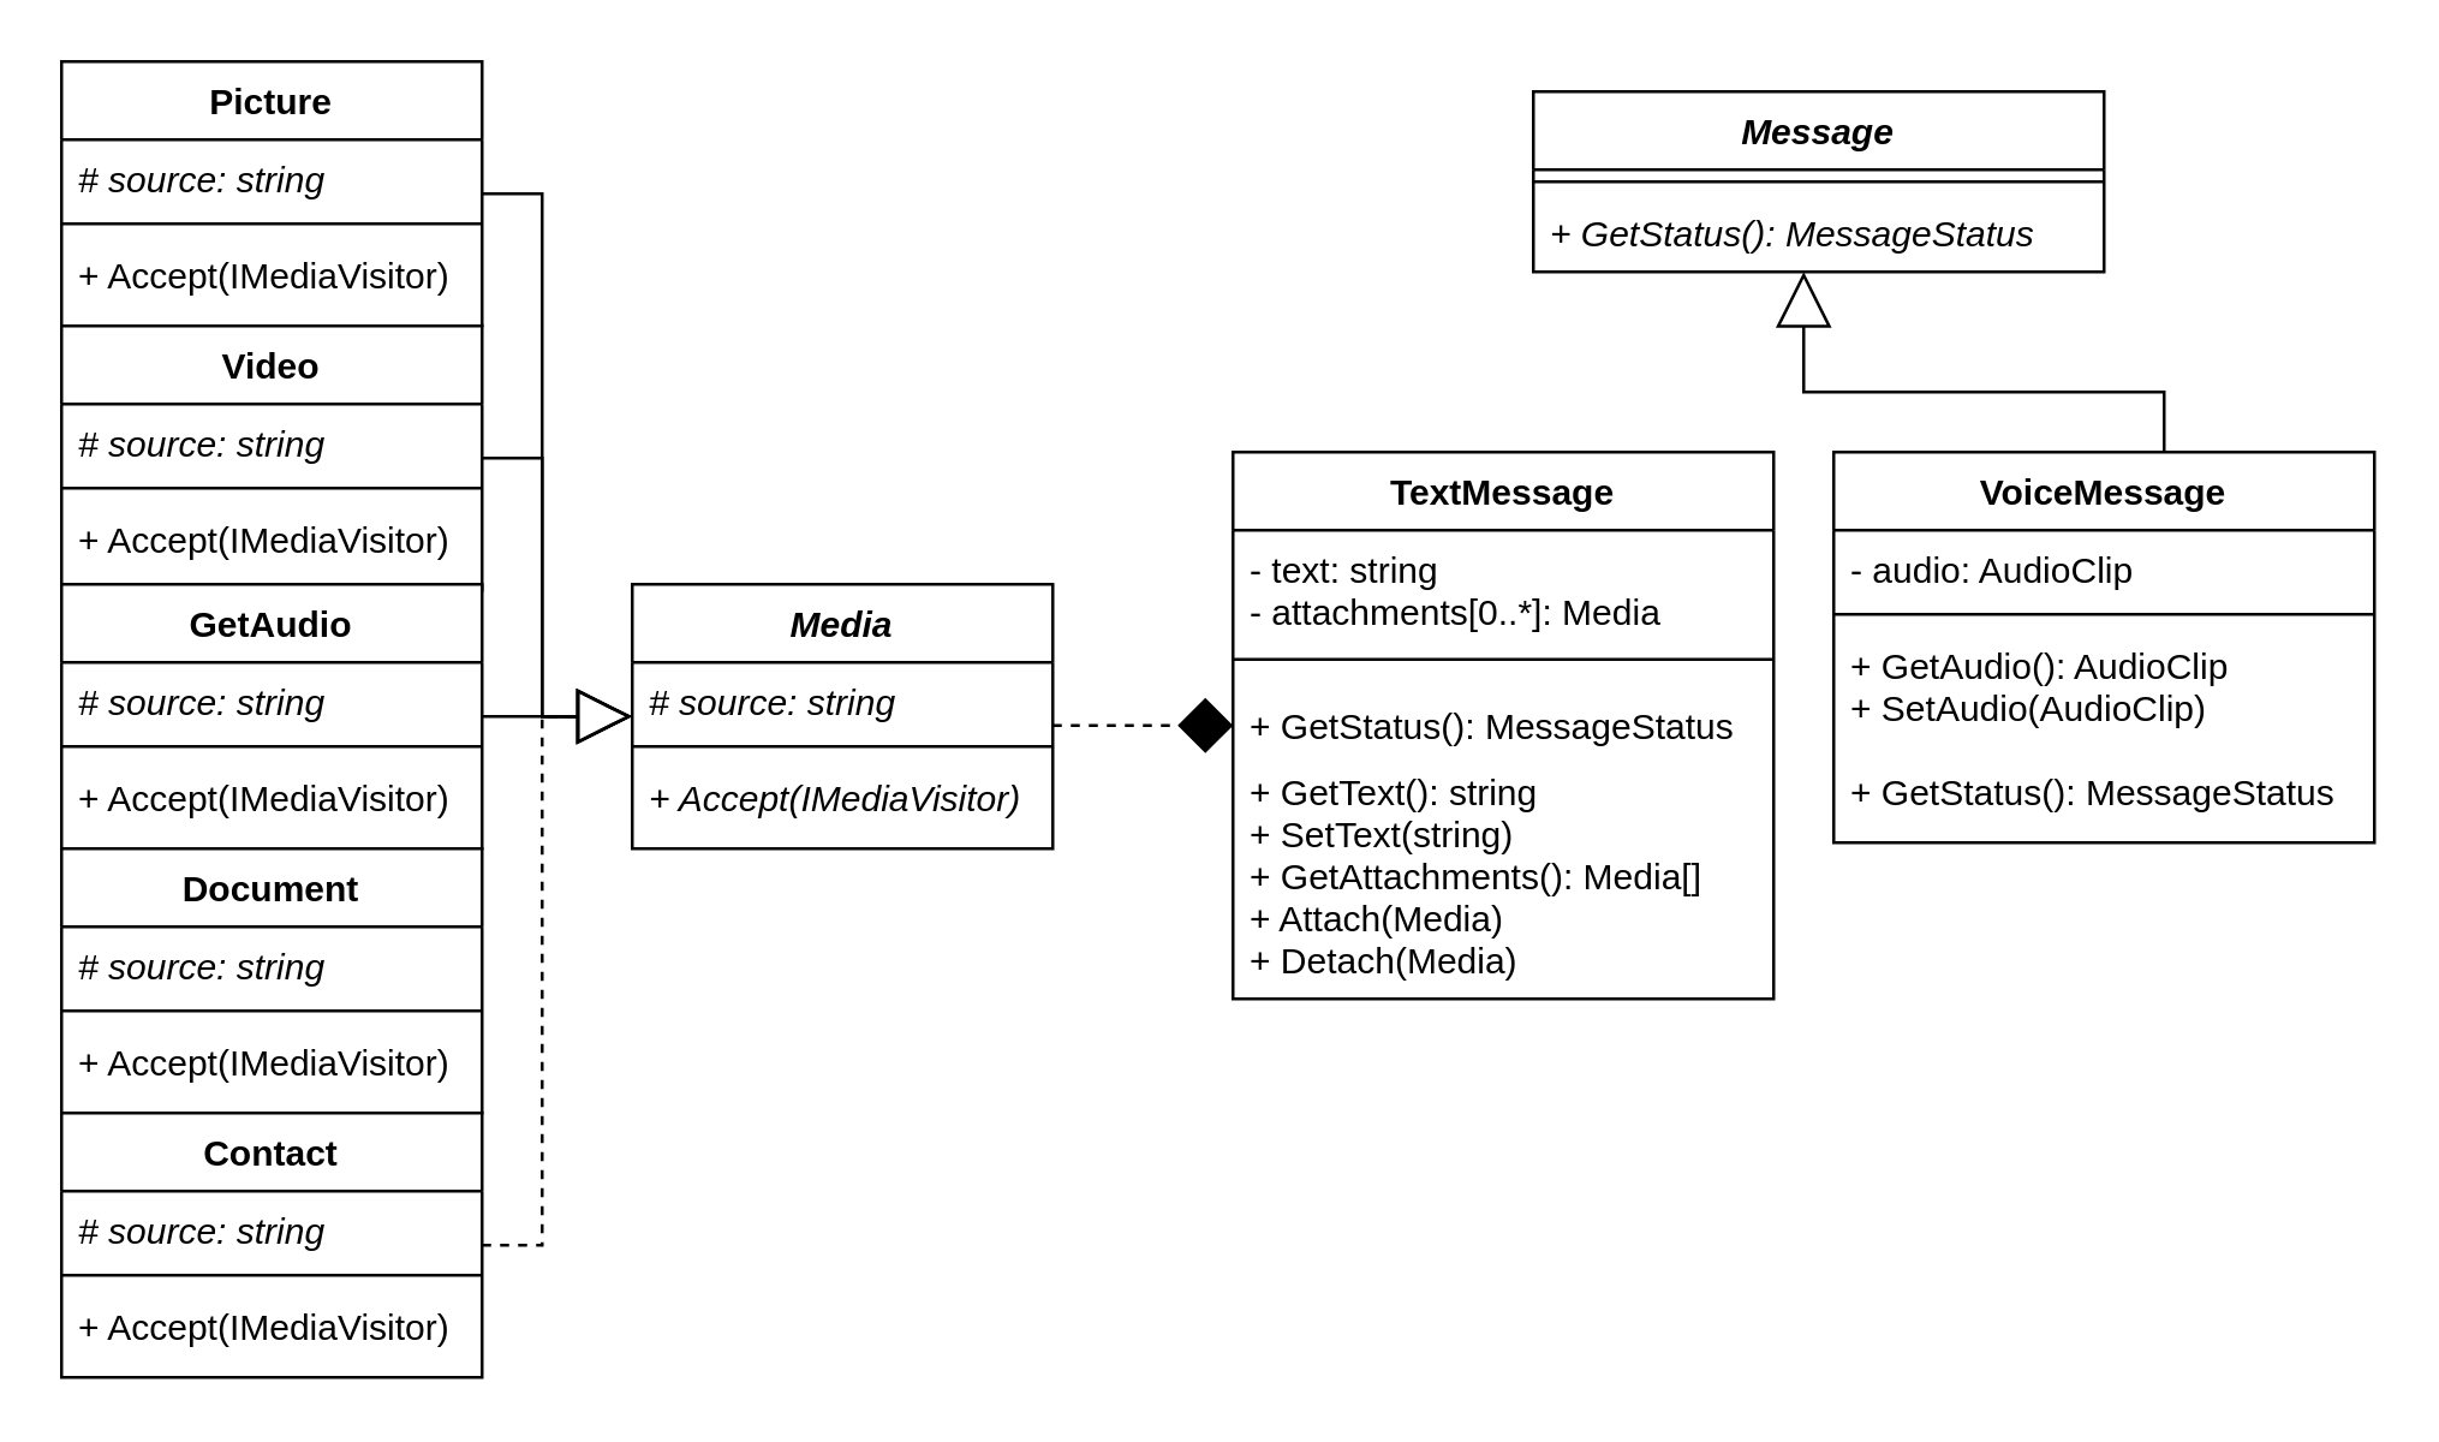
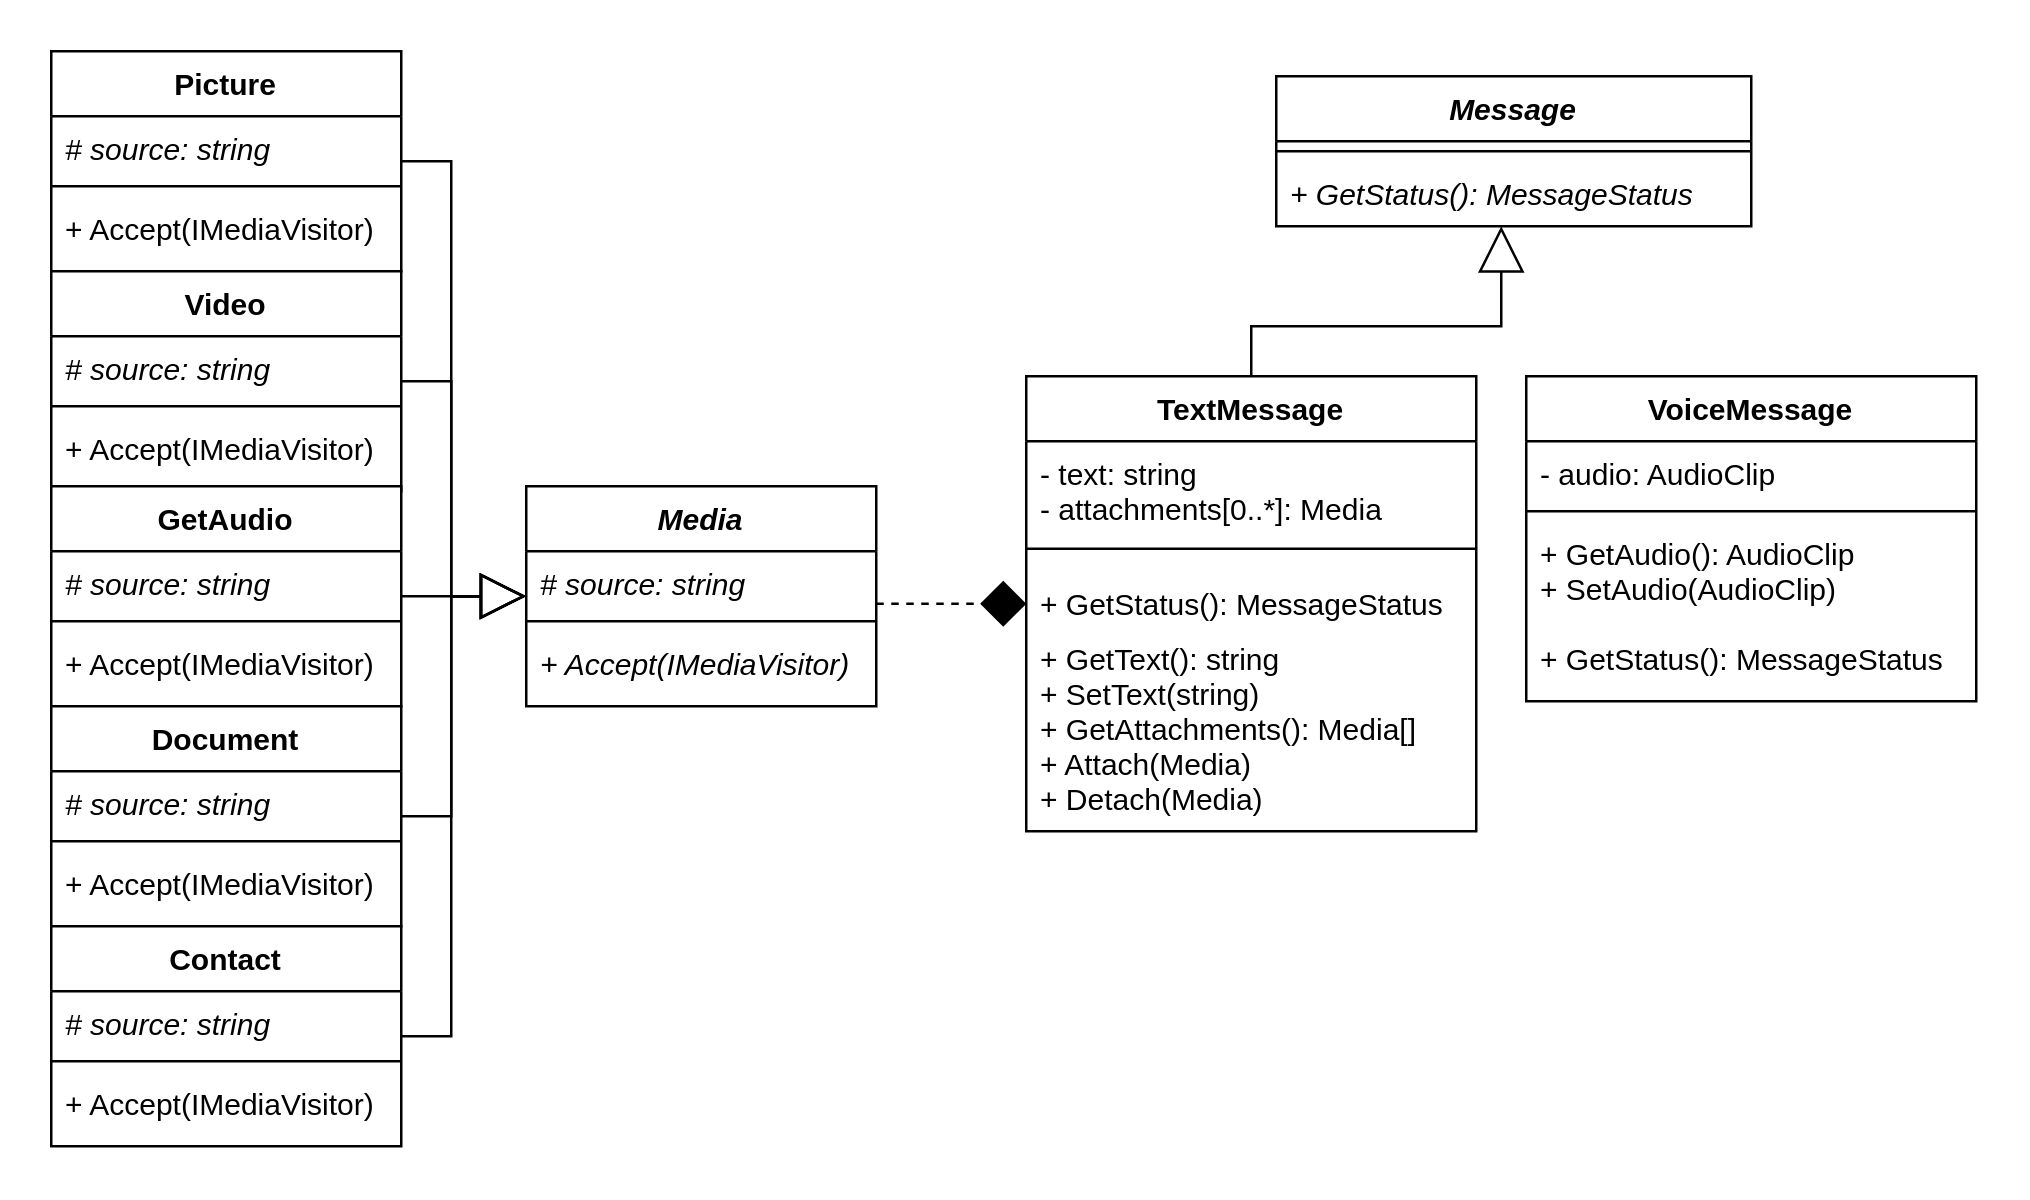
  <mxCell id="0" />
  <mxCell id="1" parent="0" />
+ <mxCell id="2" style="edgeStyle=orthogonalEdgeStyle;rounded=0;orthogonalLoop=1;jettySize=auto;html=1;endArrow=block;endFill=0;endSize=16;" parent="1" source="3" target="14" edge="1"><mxGeometry relative="1" as="geometry"><Array as="points"><mxPoint x="500" y="130" /><mxPoint x="600" y="130" /></Array></mxGeometry></mxCell>
  <mxCell id="3" value="TextMessage" style="swimlane;fontStyle=1;align=center;verticalAlign=top;childLayout=stackLayout;horizontal=1;startSize=26;horizontalStack=0;resizeParent=1;resizeParentMax=0;resizeLast=0;collapsible=1;marginBottom=0;" parent="1" vertex="1"><mxGeometry x="410" y="150" width="180" height="182" as="geometry" /></mxCell>
  <mxCell id="4" value="- text: string&#10;- attachments[0..*]: Media" style="text;strokeColor=none;fillColor=none;align=left;verticalAlign=top;spacingLeft=4;spacingRight=4;overflow=hidden;rotatable=0;points=[[0,0.5],[1,0.5]];portConstraint=eastwest;" parent="3" vertex="1"><mxGeometry y="26" width="180" height="34" as="geometry" /></mxCell>
  <mxCell id="5" value="" style="line;strokeWidth=1;fillColor=none;align=left;verticalAlign=middle;spacingTop=-1;spacingLeft=3;spacingRight=3;rotatable=0;labelPosition=right;points=[];portConstraint=eastwest;" parent="3" vertex="1"><mxGeometry y="60" width="180" height="18" as="geometry" /></mxCell>
  <mxCell id="6" value="+ GetStatus(): MessageStatus" style="text;strokeColor=none;fillColor=none;align=left;verticalAlign=top;spacingLeft=4;spacingRight=4;overflow=hidden;rotatable=0;points=[[0,0.5],[1,0.5]];portConstraint=eastwest;fontStyle=0" parent="3" vertex="1"><mxGeometry y="78" width="180" height="22" as="geometry" /></mxCell>
  <mxCell id="7" value="+ GetText(): string&#10;+ SetText(string)&#10;+ GetAttachments(): Media[]&#10;+ Attach(Media)&#10;+ Detach(Media)" style="text;strokeColor=none;fillColor=none;align=left;verticalAlign=top;spacingLeft=4;spacingRight=4;overflow=hidden;rotatable=0;points=[[0,0.5],[1,0.5]];portConstraint=eastwest;" parent="3" vertex="1"><mxGeometry y="100" width="180" height="82" as="geometry" /></mxCell>
- <mxCell id="8" style="edgeStyle=orthogonalEdgeStyle;rounded=0;orthogonalLoop=1;jettySize=auto;html=1;endArrow=block;endFill=0;endSize=16;" parent="1" source="9" target="14" edge="1"><mxGeometry relative="1" as="geometry"><Array as="points"><mxPoint x="720" y="130" /><mxPoint x="600" y="130" /></Array></mxGeometry></mxCell>
  <mxCell id="9" value="VoiceMessage" style="swimlane;fontStyle=1;align=center;verticalAlign=top;childLayout=stackLayout;horizontal=1;startSize=26;horizontalStack=0;resizeParent=1;resizeParentMax=0;resizeLast=0;collapsible=1;marginBottom=0;" parent="1" vertex="1"><mxGeometry x="610" y="150" width="180" height="130" as="geometry" /></mxCell>
  <mxCell id="10" value="- audio: AudioClip" style="text;strokeColor=none;fillColor=none;align=left;verticalAlign=top;spacingLeft=4;spacingRight=4;overflow=hidden;rotatable=0;points=[[0,0.5],[1,0.5]];portConstraint=eastwest;" parent="9" vertex="1"><mxGeometry y="26" width="180" height="24" as="geometry" /></mxCell>
  <mxCell id="11" value="" style="line;strokeWidth=1;fillColor=none;align=left;verticalAlign=middle;spacingTop=-1;spacingLeft=3;spacingRight=3;rotatable=0;labelPosition=right;points=[];portConstraint=eastwest;" parent="9" vertex="1"><mxGeometry y="50" width="180" height="8" as="geometry" /></mxCell>
  <mxCell id="12" value="+ GetAudio(): AudioClip&#10;+ SetAudio(AudioClip)" style="text;strokeColor=none;fillColor=none;align=left;verticalAlign=top;spacingLeft=4;spacingRight=4;overflow=hidden;rotatable=0;points=[[0,0.5],[1,0.5]];portConstraint=eastwest;" parent="9" vertex="1"><mxGeometry y="58" width="180" height="42" as="geometry" /></mxCell>
  <mxCell id="13" value="+ GetStatus(): MessageStatus" style="text;strokeColor=none;fillColor=none;align=left;verticalAlign=top;spacingLeft=4;spacingRight=4;overflow=hidden;rotatable=0;points=[[0,0.5],[1,0.5]];portConstraint=eastwest;fontStyle=0" parent="9" vertex="1"><mxGeometry y="100" width="180" height="30" as="geometry" /></mxCell>
  <mxCell id="14" value="Message" style="swimlane;fontStyle=3;align=center;verticalAlign=top;childLayout=stackLayout;horizontal=1;startSize=26;horizontalStack=0;resizeParent=1;resizeParentMax=0;resizeLast=0;collapsible=1;marginBottom=0;" parent="1" vertex="1"><mxGeometry x="510" y="30" width="190" height="60" as="geometry" /></mxCell>
  <mxCell id="15" value="" style="line;strokeWidth=1;fillColor=none;align=left;verticalAlign=middle;spacingTop=-1;spacingLeft=3;spacingRight=3;rotatable=0;labelPosition=right;points=[];portConstraint=eastwest;" parent="14" vertex="1"><mxGeometry y="26" width="190" height="8" as="geometry" /></mxCell>
  <mxCell id="16" value="+ GetStatus(): MessageStatus" style="text;strokeColor=none;fillColor=none;align=left;verticalAlign=top;spacingLeft=4;spacingRight=4;overflow=hidden;rotatable=0;points=[[0,0.5],[1,0.5]];portConstraint=eastwest;fontStyle=2" parent="14" vertex="1"><mxGeometry y="34" width="190" height="26" as="geometry" /></mxCell>
  <mxCell id="17" style="edgeStyle=orthogonalEdgeStyle;rounded=0;orthogonalLoop=1;jettySize=auto;html=1;endArrow=block;endFill=0;endSize=16;" parent="1" source="18" target="23" edge="1"><mxGeometry relative="1" as="geometry"><Array as="points"><mxPoint x="180" y="64" /><mxPoint x="180" y="238" /></Array></mxGeometry></mxCell>
  <mxCell id="18" value="Picture" style="swimlane;fontStyle=1;align=center;verticalAlign=top;childLayout=stackLayout;horizontal=1;startSize=26;horizontalStack=0;resizeParent=1;resizeParentMax=0;resizeLast=0;collapsible=1;marginBottom=0;" parent="1" vertex="1"><mxGeometry width="140" height="88" as="geometry" x="20" y="20" /></mxCell>
  <mxCell id="19" value="# source: string" style="text;strokeColor=none;fillColor=none;align=left;verticalAlign=top;spacingLeft=4;spacingRight=4;overflow=hidden;rotatable=0;points=[[0,0.5],[1,0.5]];portConstraint=eastwest;fontStyle=2" parent="18" vertex="1"><mxGeometry y="26" width="140" height="24" as="geometry" /></mxCell>
  <mxCell id="20" value="" style="line;strokeWidth=1;fillColor=none;align=left;verticalAlign=middle;spacingTop=-1;spacingLeft=3;spacingRight=3;rotatable=0;labelPosition=right;points=[];portConstraint=eastwest;" parent="18" vertex="1"><mxGeometry y="50" width="140" height="8" as="geometry" /></mxCell>
  <mxCell id="21" value="+ Accept(IMediaVisitor)" style="text;strokeColor=none;fillColor=none;align=left;verticalAlign=top;spacingLeft=4;spacingRight=4;overflow=hidden;rotatable=0;points=[[0,0.5],[1,0.5]];portConstraint=eastwest;fontStyle=0" parent="18" vertex="1"><mxGeometry y="58" width="140" height="30" as="geometry" /></mxCell>
  <mxCell id="22" style="edgeStyle=orthogonalEdgeStyle;rounded=0;orthogonalLoop=1;jettySize=auto;html=1;endArrow=diamond;endFill=1;endSize=16;dashed=1;" parent="1" source="23" target="3" edge="1"><mxGeometry relative="1" as="geometry"><Array as="points"><mxPoint x="370" y="241" /><mxPoint x="370" y="241" /></Array></mxGeometry></mxCell>
  <mxCell id="23" value="Media" style="swimlane;fontStyle=3;align=center;verticalAlign=top;childLayout=stackLayout;horizontal=1;startSize=26;horizontalStack=0;resizeParent=1;resizeParentMax=0;resizeLast=0;collapsible=1;marginBottom=0;" parent="1" vertex="1"><mxGeometry x="210" y="194" width="140" height="88" as="geometry" /></mxCell>
  <mxCell id="24" value="# source: string" style="text;strokeColor=none;fillColor=none;align=left;verticalAlign=top;spacingLeft=4;spacingRight=4;overflow=hidden;rotatable=0;points=[[0,0.5],[1,0.5]];portConstraint=eastwest;fontStyle=2" parent="23" vertex="1"><mxGeometry y="26" width="140" height="24" as="geometry" /></mxCell>
  <mxCell id="25" value="" style="line;strokeWidth=1;fillColor=none;align=left;verticalAlign=middle;spacingTop=-1;spacingLeft=3;spacingRight=3;rotatable=0;labelPosition=right;points=[];portConstraint=eastwest;" parent="23" vertex="1"><mxGeometry y="50" width="140" height="8" as="geometry" /></mxCell>
  <mxCell id="26" value="+ Accept(IMediaVisitor)" style="text;strokeColor=none;fillColor=none;align=left;verticalAlign=top;spacingLeft=4;spacingRight=4;overflow=hidden;rotatable=0;points=[[0,0.5],[1,0.5]];portConstraint=eastwest;fontStyle=2" parent="23" vertex="1"><mxGeometry y="58" width="140" height="30" as="geometry" /></mxCell>
  <mxCell id="27" style="edgeStyle=orthogonalEdgeStyle;rounded=0;orthogonalLoop=1;jettySize=auto;html=1;endArrow=block;endFill=0;endSize=16;" parent="1" source="28" target="23" edge="1"><mxGeometry relative="1" as="geometry"><Array as="points"><mxPoint x="180" y="152" /><mxPoint x="180" y="238" /></Array></mxGeometry></mxCell>
  <mxCell id="28" value="Video" style="swimlane;fontStyle=1;align=center;verticalAlign=top;childLayout=stackLayout;horizontal=1;startSize=26;horizontalStack=0;resizeParent=1;resizeParentMax=0;resizeLast=0;collapsible=1;marginBottom=0;" parent="1" vertex="1"><mxGeometry y="108" width="140" height="88" as="geometry" x="20" /></mxCell>
  <mxCell id="29" value="# source: string" style="text;strokeColor=none;fillColor=none;align=left;verticalAlign=top;spacingLeft=4;spacingRight=4;overflow=hidden;rotatable=0;points=[[0,0.5],[1,0.5]];portConstraint=eastwest;fontStyle=2" parent="28" vertex="1"><mxGeometry y="26" width="140" height="24" as="geometry" /></mxCell>
  <mxCell id="30" value="" style="line;strokeWidth=1;fillColor=none;align=left;verticalAlign=middle;spacingTop=-1;spacingLeft=3;spacingRight=3;rotatable=0;labelPosition=right;points=[];portConstraint=eastwest;" parent="28" vertex="1"><mxGeometry y="50" width="140" height="8" as="geometry" /></mxCell>
  <mxCell id="31" value="+ Accept(IMediaVisitor)" style="text;strokeColor=none;fillColor=none;align=left;verticalAlign=top;spacingLeft=4;spacingRight=4;overflow=hidden;rotatable=0;points=[[0,0.5],[1,0.5]];portConstraint=eastwest;fontStyle=0" parent="28" vertex="1"><mxGeometry y="58" width="140" height="30" as="geometry" /></mxCell>
  <mxCell id="32" style="edgeStyle=orthogonalEdgeStyle;rounded=0;orthogonalLoop=1;jettySize=auto;html=1;endArrow=block;endFill=0;endSize=16;" parent="1" source="33" target="23" edge="1"><mxGeometry relative="1" as="geometry"><Array as="points"><mxPoint x="240" y="238" /><mxPoint x="240" y="238" /></Array></mxGeometry></mxCell>
  <mxCell id="33" value="GetAudio" style="swimlane;fontStyle=1;align=center;verticalAlign=top;childLayout=stackLayout;horizontal=1;startSize=26;horizontalStack=0;resizeParent=1;resizeParentMax=0;resizeLast=0;collapsible=1;marginBottom=0;" parent="1" vertex="1"><mxGeometry y="194" width="140" height="88" as="geometry" x="20" /></mxCell>
  <mxCell id="34" value="# source: string" style="text;strokeColor=none;fillColor=none;align=left;verticalAlign=top;spacingLeft=4;spacingRight=4;overflow=hidden;rotatable=0;points=[[0,0.5],[1,0.5]];portConstraint=eastwest;fontStyle=2" parent="33" vertex="1"><mxGeometry y="26" width="140" height="24" as="geometry" /></mxCell>
  <mxCell id="35" value="" style="line;strokeWidth=1;fillColor=none;align=left;verticalAlign=middle;spacingTop=-1;spacingLeft=3;spacingRight=3;rotatable=0;labelPosition=right;points=[];portConstraint=eastwest;" parent="33" vertex="1"><mxGeometry y="50" width="140" height="8" as="geometry" /></mxCell>
  <mxCell id="36" value="+ Accept(IMediaVisitor)" style="text;strokeColor=none;fillColor=none;align=left;verticalAlign=top;spacingLeft=4;spacingRight=4;overflow=hidden;rotatable=0;points=[[0,0.5],[1,0.5]];portConstraint=eastwest;fontStyle=0" parent="33" vertex="1"><mxGeometry y="58" width="140" height="30" as="geometry" /></mxCell>
+ <mxCell id="37" style="edgeStyle=orthogonalEdgeStyle;rounded=0;orthogonalLoop=1;jettySize=auto;html=1;endArrow=block;endFill=0;endSize=16;" parent="1" source="38" target="23" edge="1"><mxGeometry relative="1" as="geometry"><Array as="points"><mxPoint x="180" y="326" /><mxPoint x="180" y="238" /></Array></mxGeometry></mxCell>
  <mxCell id="38" value="Document" style="swimlane;fontStyle=1;align=center;verticalAlign=top;childLayout=stackLayout;horizontal=1;startSize=26;horizontalStack=0;resizeParent=1;resizeParentMax=0;resizeLast=0;collapsible=1;marginBottom=0;" parent="1" vertex="1"><mxGeometry y="282" width="140" height="88" as="geometry" x="20" /></mxCell>
  <mxCell id="39" value="# source: string" style="text;strokeColor=none;fillColor=none;align=left;verticalAlign=top;spacingLeft=4;spacingRight=4;overflow=hidden;rotatable=0;points=[[0,0.5],[1,0.5]];portConstraint=eastwest;fontStyle=2" parent="38" vertex="1"><mxGeometry y="26" width="140" height="24" as="geometry" /></mxCell>
  <mxCell id="40" value="" style="line;strokeWidth=1;fillColor=none;align=left;verticalAlign=middle;spacingTop=-1;spacingLeft=3;spacingRight=3;rotatable=0;labelPosition=right;points=[];portConstraint=eastwest;" parent="38" vertex="1"><mxGeometry y="50" width="140" height="8" as="geometry" /></mxCell>
  <mxCell id="41" value="+ Accept(IMediaVisitor)" style="text;strokeColor=none;fillColor=none;align=left;verticalAlign=top;spacingLeft=4;spacingRight=4;overflow=hidden;rotatable=0;points=[[0,0.5],[1,0.5]];portConstraint=eastwest;fontStyle=0" parent="38" vertex="1"><mxGeometry y="58" width="140" height="30" as="geometry" /></mxCell>
- <mxCell id="42" style="edgeStyle=orthogonalEdgeStyle;rounded=0;orthogonalLoop=1;jettySize=auto;html=1;endArrow=block;endFill=0;endSize=16;dashed=1;" parent="1" source="43" target="23" edge="1"><mxGeometry relative="1" as="geometry"><Array as="points"><mxPoint x="180" y="414" /><mxPoint x="180" y="238" /></Array></mxGeometry></mxCell>
+ <mxCell id="42" style="edgeStyle=orthogonalEdgeStyle;rounded=0;orthogonalLoop=1;jettySize=auto;html=1;endArrow=block;endFill=0;endSize=16;" parent="1" source="43" target="23" edge="1"><mxGeometry relative="1" as="geometry"><Array as="points"><mxPoint x="180" y="414" /><mxPoint x="180" y="238" /></Array></mxGeometry></mxCell>
  <mxCell id="43" value="Contact" style="swimlane;fontStyle=1;align=center;verticalAlign=top;childLayout=stackLayout;horizontal=1;startSize=26;horizontalStack=0;resizeParent=1;resizeParentMax=0;resizeLast=0;collapsible=1;marginBottom=0;" parent="1" vertex="1"><mxGeometry y="370" width="140" height="88" as="geometry" x="20" /></mxCell>
  <mxCell id="44" value="# source: string" style="text;strokeColor=none;fillColor=none;align=left;verticalAlign=top;spacingLeft=4;spacingRight=4;overflow=hidden;rotatable=0;points=[[0,0.5],[1,0.5]];portConstraint=eastwest;fontStyle=2" parent="43" vertex="1"><mxGeometry y="26" width="140" height="24" as="geometry" /></mxCell>
  <mxCell id="45" value="" style="line;strokeWidth=1;fillColor=none;align=left;verticalAlign=middle;spacingTop=-1;spacingLeft=3;spacingRight=3;rotatable=0;labelPosition=right;points=[];portConstraint=eastwest;" parent="43" vertex="1"><mxGeometry y="50" width="140" height="8" as="geometry" /></mxCell>
  <mxCell id="46" value="+ Accept(IMediaVisitor)" style="text;strokeColor=none;fillColor=none;align=left;verticalAlign=top;spacingLeft=4;spacingRight=4;overflow=hidden;rotatable=0;points=[[0,0.5],[1,0.5]];portConstraint=eastwest;fontStyle=0" parent="43" vertex="1"><mxGeometry y="58" width="140" height="30" as="geometry" /></mxCell>
